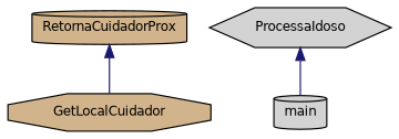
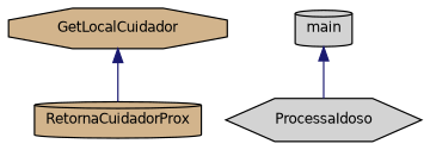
  digraph {
    rankdir=TB
    node [color=black fillcolor=tan fontname=Helvetica fontsize=10 shape=cylinder style=filled]
    edge [color=midnightblue dir=back fontname=Helvetica fontsize=10 labelfontname=Helvetica labelfontsize=10 style=solid]
    n1 [fontcolor=black height=0.2 label=GetLocalCuidador shape=octagon width=0.4]
    n2 [height=0.2 label=RetornaCuidadorProx width=0.4]
    n3 [fillcolor=lightgrey height=0.2 label=ProcessaIdoso shape=hexagon width=0.4]
    n4 [fillcolor=lightgrey height=0.2 label=main width=0.4]
-   n2 -> n1
-   n3 -> n4
+   n1 -> n2
+   n4 -> n3
  }
